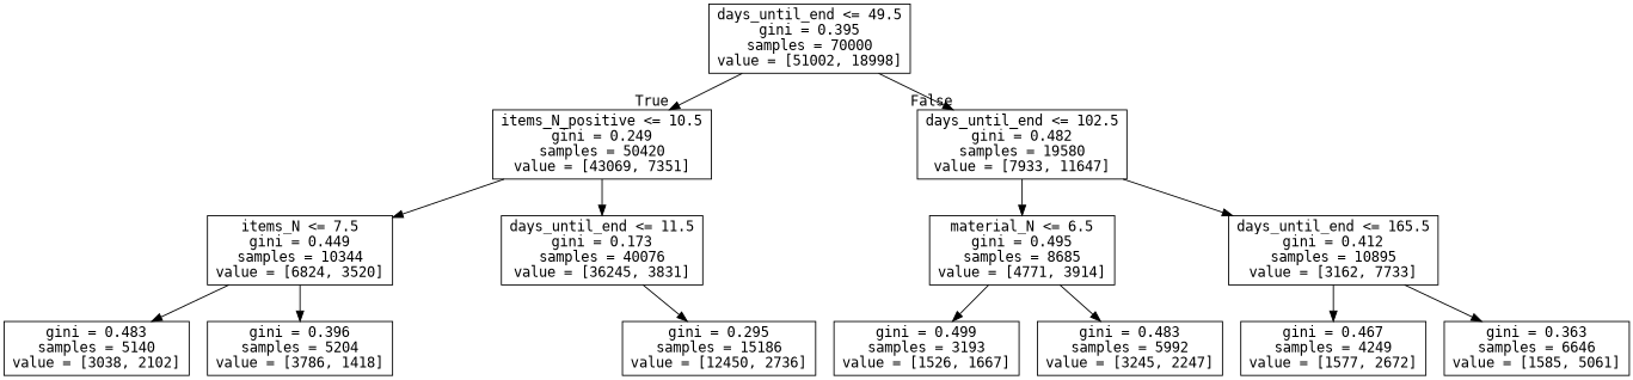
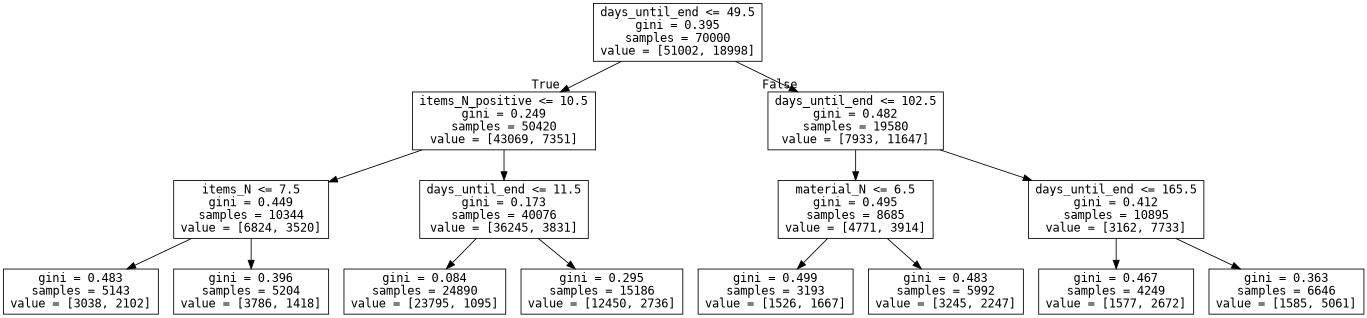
  digraph {
    fontname="DejaVu Sans Mono"
    node [fontname="DejaVu Sans Mono" shape=box]
    edge [fontname="DejaVu Sans Mono"]
    n1 [label="days_until_end <= 49.5\ngini = 0.395\nsamples = 70000\nvalue = [51002, 18998]"]
    n2 [label="items_N_positive <= 10.5\ngini = 0.249\nsamples = 50420\nvalue = [43069, 7351]"]
    n3 [label="days_until_end <= 102.5\ngini = 0.482\nsamples = 19580\nvalue = [7933, 11647]"]
    n4 [label="items_N <= 7.5\ngini = 0.449\nsamples = 10344\nvalue = [6824, 3520]"]
    n5 [label="days_until_end <= 11.5\ngini = 0.173\nsamples = 40076\nvalue = [36245, 3831]"]
    n6 [label="material_N <= 6.5\ngini = 0.495\nsamples = 8685\nvalue = [4771, 3914]"]
    n7 [label="days_until_end <= 165.5\ngini = 0.412\nsamples = 10895\nvalue = [3162, 7733]"]
-   n8 [label="gini = 0.483\nsamples = 5140\nvalue = [3038, 2102]"]
+   n8 [label="gini = 0.483\nsamples = 5143\nvalue = [3038, 2102]"]
    n9 [label="gini = 0.396\nsamples = 5204\nvalue = [3786, 1418]"]
+   n10 [label="gini = 0.084\nsamples = 24890\nvalue = [23795, 1095]"]
    n11 [label="gini = 0.295\nsamples = 15186\nvalue = [12450, 2736]"]
    n12 [label="gini = 0.499\nsamples = 3193\nvalue = [1526, 1667]"]
    n13 [label="gini = 0.483\nsamples = 5992\nvalue = [3245, 2247]"]
    n14 [label="gini = 0.467\nsamples = 4249\nvalue = [1577, 2672]"]
    n15 [label="gini = 0.363\nsamples = 6646\nvalue = [1585, 5061]"]
    n1 -> n2 [headlabel=True labelangle=45 labeldistance=2.5]
    n1 -> n3 [headlabel=False labelangle=-45 labeldistance=2.5]
    n2 -> n4
    n2 -> n5
    n3 -> n6
    n3 -> n7
    n4 -> n8
    n4 -> n9
+   n5 -> n10
    n5 -> n11
    n6 -> n12
    n6 -> n13
    n7 -> n14
    n7 -> n15
  }
